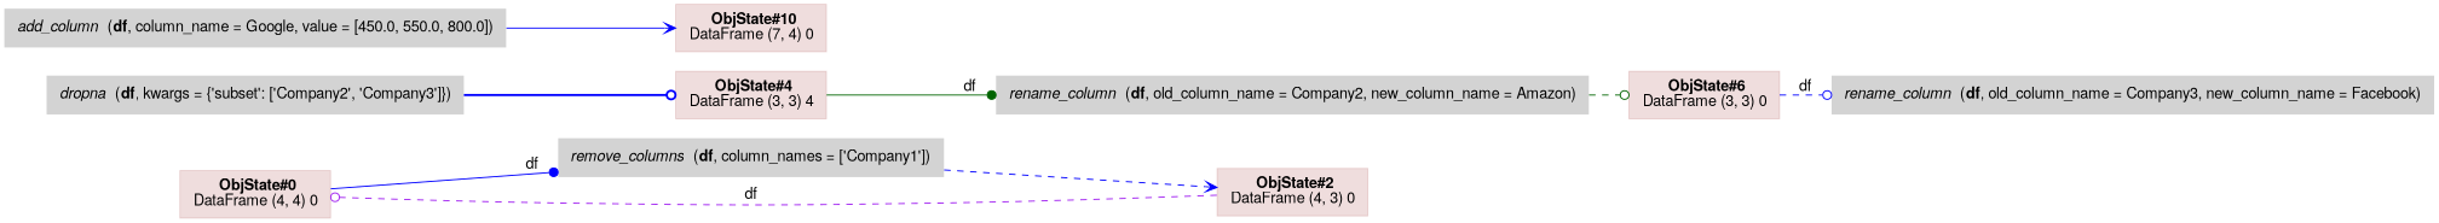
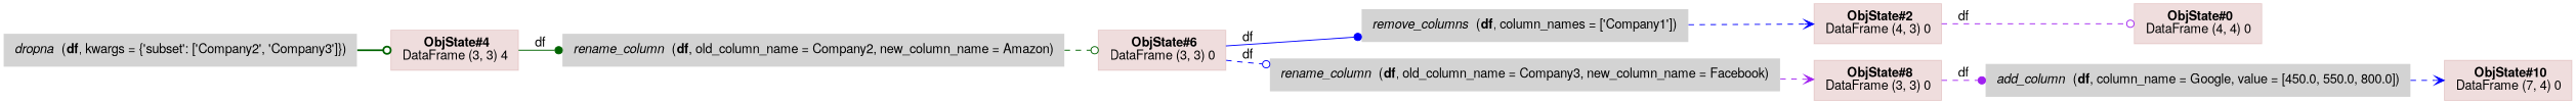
  digraph {
    fontname="Helvetica,Arial,sans-serif"
    rankdir=LR
    node [color="#88000022" fontname="Helvetica,Arial,sans-serif" pencolor="#00000044" shape=rect style=filled]
    edge [arrowhead=odot color=blue fontname="Helvetica,Arial,sans-serif" style=dashed]
    n1 [label=<<table border="0" cellborder="0" cellspacing="0" cellpadding="4">             <tr> <td> <b>ObjState#0</b><br/>DataFrame (4, 4) 0</td> </tr>             </table>>]
    n2 [label=<<TABLE border="0" align="left"><TR><TD><i>remove_columns</i>  (<b>df</b>, column_names = ['Company1'])</TD></TR></TABLE>> shape=plaintext color=""]
    n3 [label=<<table border="0" cellborder="0" cellspacing="0" cellpadding="4">             <tr> <td> <b>ObjState#2</b><br/>DataFrame (4, 3) 0</td> </tr>             </table>>]
    n4 [label=<<TABLE border="0" align="left"><TR><TD><i>dropna</i>  (<b>df</b>, kwargs = {'subset': ['Company2', 'Company3']})</TD></TR></TABLE>> shape=plaintext color=""]
    n5 [label=<<table border="0" cellborder="0" cellspacing="0" cellpadding="4">             <tr> <td> <b>ObjState#4</b><br/>DataFrame (3, 3) 4</td> </tr>             </table>>]
    n6 [label=<<TABLE border="0" align="left"><TR><TD><i>rename_column</i>  (<b>df</b>, old_column_name = Company2, new_column_name = Amazon)</TD></TR></TABLE>> shape=plaintext color=""]
    n7 [label=<<table border="0" cellborder="0" cellspacing="0" cellpadding="4">             <tr> <td> <b>ObjState#6</b><br/>DataFrame (3, 3) 0</td> </tr>             </table>>]
    n8 [label=<<TABLE border="0" align="left"><TR><TD><i>rename_column</i>  (<b>df</b>, old_column_name = Company3, new_column_name = Facebook)</TD></TR></TABLE>> shape=plaintext color=""]
+   n9 [label=<<table border="0" cellborder="0" cellspacing="0" cellpadding="4">             <tr> <td> <b>ObjState#8</b><br/>DataFrame (3, 3) 0</td> </tr>             </table>>]
    n10 [label=<<TABLE border="0" align="left"><TR><TD><i>add_column</i>  (<b>df</b>, column_name = Google, value = [450.0, 550.0, 800.0])</TD></TR></TABLE>> shape=plaintext color=""]
    n11 [label=<<table border="0" cellborder="0" cellspacing="0" cellpadding="4">             <tr> <td> <b>ObjState#10</b><br/>DataFrame (7, 4) 0</td> </tr>             </table>>]
-   n1 -> n2 [arrowhead=dot label=df style=solid]
+   n7 -> n2 [arrowhead=dot label=df style=solid]
    n2 -> n3 [arrowhead=vee]
    n3 -> n1 [color=purple label=df]
-   n4 -> n5 [style=bold]
+   n4 -> n5 [color=darkgreen style=bold]
    n5 -> n6 [arrowhead=dot color=darkgreen label=df style=solid]
    n6 -> n7 [color=darkgreen]
    n7 -> n8 [label=df]
-   n10 -> n11 [arrowhead=vee style=solid]
+   n8 -> n9 [arrowhead=vee color=purple]
+   n9 -> n10 [arrowhead=dot color=purple label=df]
+   n10 -> n11 [arrowhead=vee]
  }
